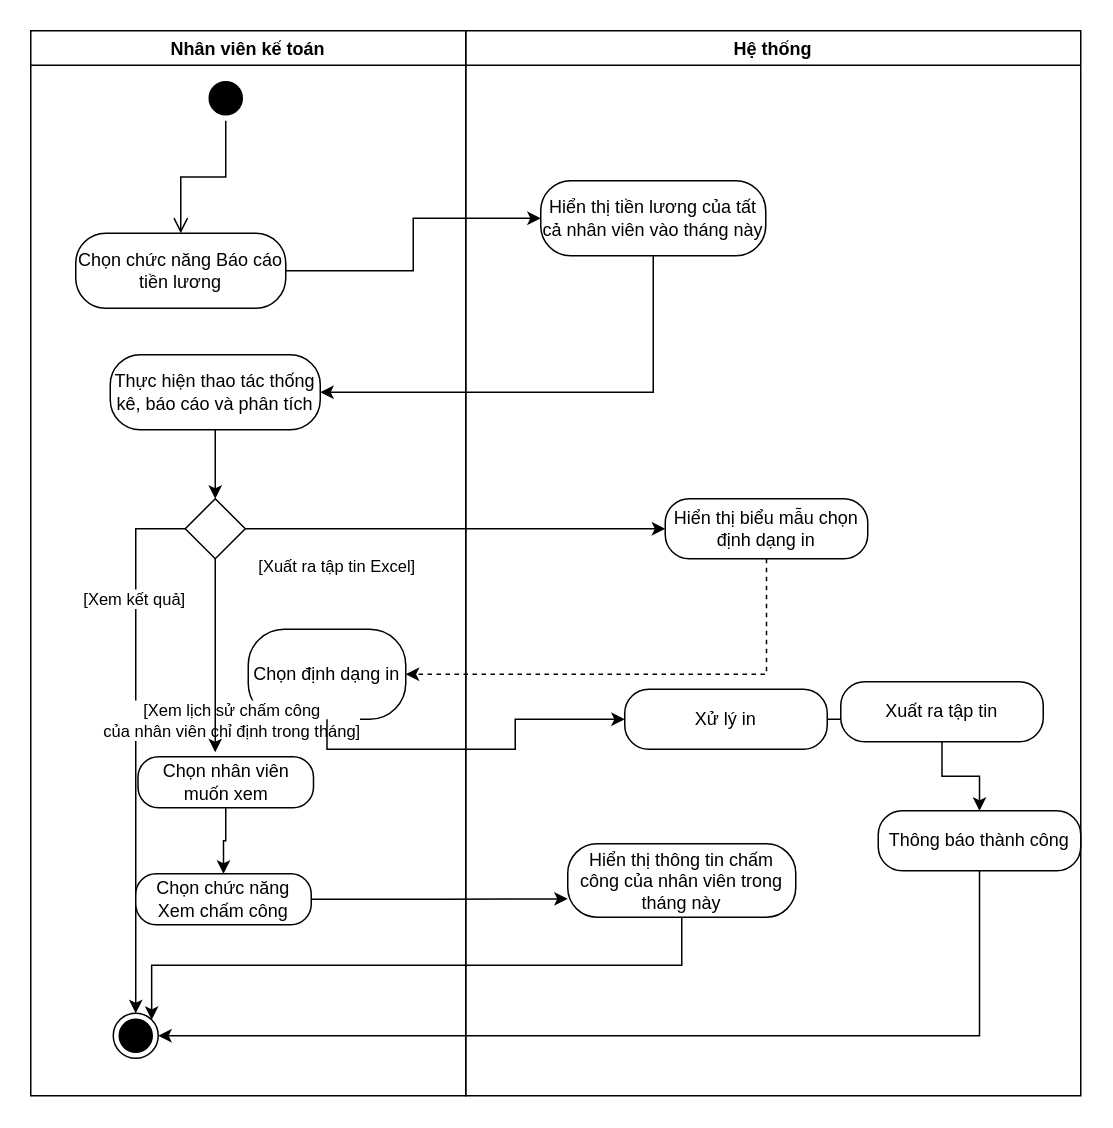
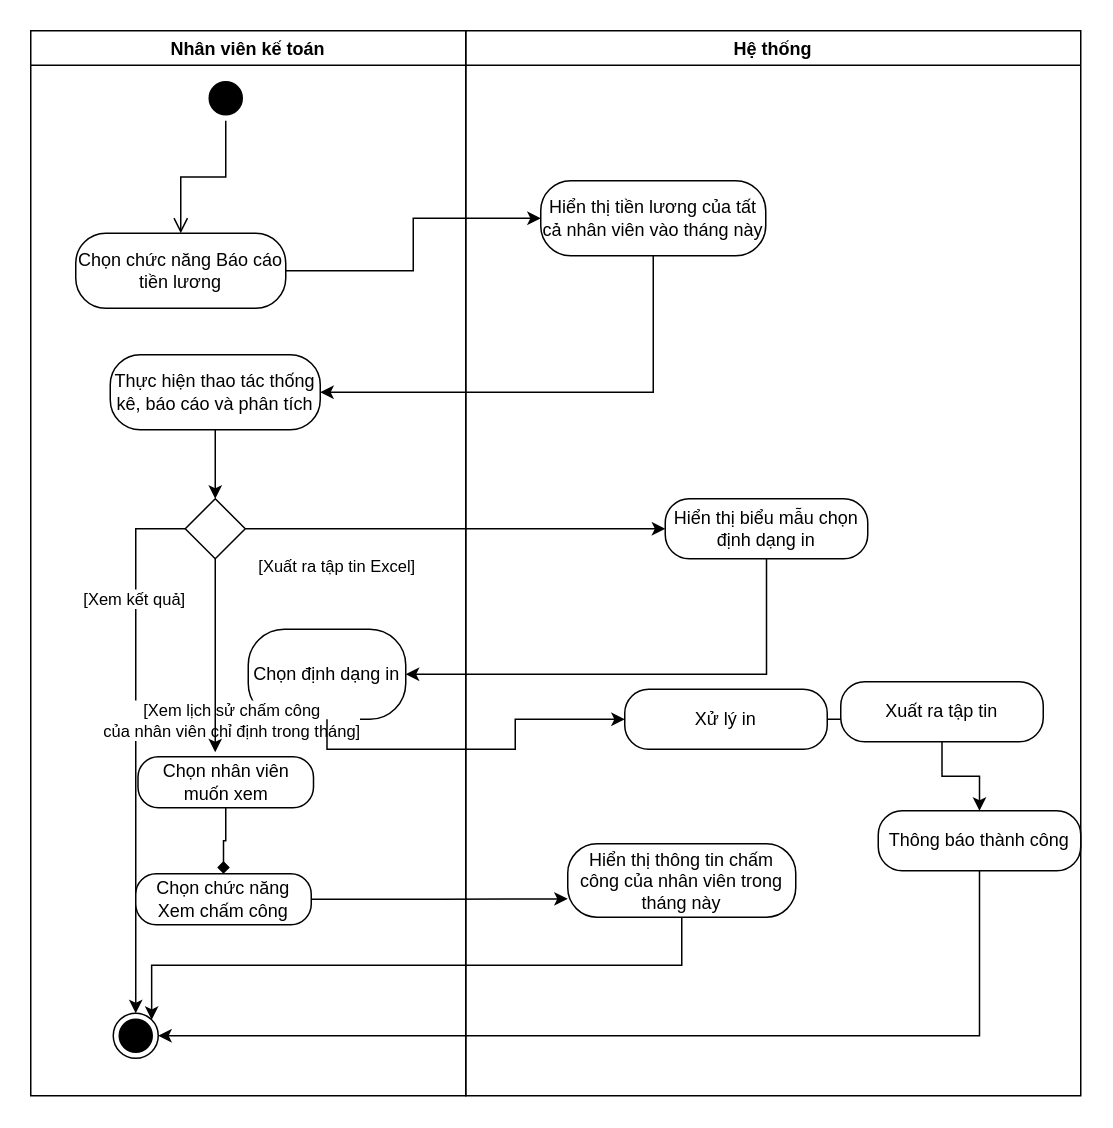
  <mxCell id="0" />
  <mxCell id="1" parent="0" />
  <mxCell id="2" value="Hệ thống" style="swimlane;startSize=23;" parent="1" vertex="1"><mxGeometry x="310" y="20" width="410" height="710" as="geometry" /></mxCell>
  <mxCell id="3" value="Hiển thị tiền lương của tất cả nhân viên vào tháng này" style="rounded=1;whiteSpace=wrap;html=1;arcSize=40;fontColor=#000000;fillColor=#FFFFFF;strokeColor=#000000;" parent="2" vertex="1"><mxGeometry x="50" y="100" width="150" height="50" as="geometry" /></mxCell>
  <mxCell id="4" value="Hiển thị biểu mẫu chọn định dạng in" style="rounded=1;whiteSpace=wrap;html=1;arcSize=40;fontColor=#000000;fillColor=#FFFFFF;strokeColor=#000000;" parent="2" vertex="1"><mxGeometry x="133" y="312" width="135" height="40" as="geometry" /></mxCell>
  <mxCell id="5" value="" style="edgeStyle=orthogonalEdgeStyle;rounded=0;orthogonalLoop=1;jettySize=auto;html=1;" parent="2" source="6" target="8" edge="1"><mxGeometry relative="1" as="geometry" /></mxCell>
  <mxCell id="6" value="Xử lý in" style="rounded=1;whiteSpace=wrap;html=1;arcSize=40;fontColor=#000000;fillColor=#FFFFFF;strokeColor=#000000;" parent="2" vertex="1"><mxGeometry x="106" y="439" width="135" height="40" as="geometry" /></mxCell>
  <mxCell id="7" value="" style="edgeStyle=orthogonalEdgeStyle;rounded=0;orthogonalLoop=1;jettySize=auto;html=1;" parent="2" source="8" target="9" edge="1"><mxGeometry relative="1" as="geometry" /></mxCell>
  <mxCell id="8" value="Xuất ra tập tin" style="rounded=1;whiteSpace=wrap;html=1;arcSize=40;fontColor=#000000;fillColor=#FFFFFF;strokeColor=#000000;" parent="2" vertex="1"><mxGeometry x="250" y="434" width="135" height="40" as="geometry" /></mxCell>
  <mxCell id="9" value="Thông báo thành công" style="rounded=1;whiteSpace=wrap;html=1;arcSize=40;fontColor=#000000;fillColor=#FFFFFF;strokeColor=#000000;" parent="2" vertex="1"><mxGeometry x="275" y="520" width="135" height="40" as="geometry" /></mxCell>
  <mxCell id="10" value="Hiển thị thông tin chấm công của nhân viên trong tháng này" style="rounded=1;whiteSpace=wrap;html=1;arcSize=40;fontColor=#000000;fillColor=#FFFFFF;strokeColor=#000000;" vertex="1" parent="2"><mxGeometry x="68" y="542" width="152" height="49" as="geometry" /></mxCell>
  <mxCell id="11" value="Nhân viên kế toán" style="swimlane;startSize=23;" parent="1" vertex="1"><mxGeometry x="20" y="20" width="290" height="710" as="geometry" /></mxCell>
  <mxCell id="12" value="Chọn chức năng Báo cáo tiền lương" style="rounded=1;whiteSpace=wrap;html=1;arcSize=40;fontColor=#000000;fillColor=#FFFFFF;strokeColor=#000000;" parent="11" vertex="1"><mxGeometry x="30" y="135" width="140" height="50" as="geometry" /></mxCell>
  <mxCell id="13" value="" style="ellipse;html=1;shape=startState;fillColor=#000000;strokeColor=#000000;" parent="11" vertex="1"><mxGeometry x="115" y="30" width="30" height="30" as="geometry" /></mxCell>
  <mxCell id="14" value="" style="edgeStyle=orthogonalEdgeStyle;html=1;verticalAlign=bottom;endArrow=open;endSize=8;strokeColor=#000000;rounded=0;entryX=0.5;entryY=0;entryDx=0;entryDy=0;" parent="11" source="13" target="12" edge="1"><mxGeometry relative="1" as="geometry"><mxPoint x="90" y="130" as="targetPoint" /></mxGeometry></mxCell>
  <mxCell id="15" style="edgeStyle=orthogonalEdgeStyle;rounded=0;orthogonalLoop=1;jettySize=auto;html=1;exitX=0.5;exitY=1;exitDx=0;exitDy=0;entryX=0.5;entryY=0;entryDx=0;entryDy=0;" parent="11" source="16" target="21" edge="1"><mxGeometry relative="1" as="geometry" /></mxCell>
  <mxCell id="16" value="Thực hiện thao tác thống kê, báo cáo và phân tích" style="rounded=1;whiteSpace=wrap;html=1;arcSize=40;fontColor=#000000;fillColor=#FFFFFF;strokeColor=#000000;" parent="11" vertex="1"><mxGeometry x="53" y="216" width="140" height="50" as="geometry" /></mxCell>
  <mxCell id="17" style="edgeStyle=orthogonalEdgeStyle;rounded=0;orthogonalLoop=1;jettySize=auto;html=1;exitX=0.5;exitY=1;exitDx=0;exitDy=0;" parent="11" source="16" target="16" edge="1"><mxGeometry relative="1" as="geometry" /></mxCell>
  <mxCell id="18" style="edgeStyle=orthogonalEdgeStyle;rounded=0;orthogonalLoop=1;jettySize=auto;html=1;exitX=0;exitY=0.5;exitDx=0;exitDy=0;entryX=0.5;entryY=0;entryDx=0;entryDy=0;" parent="11" source="21" target="22" edge="1"><mxGeometry relative="1" as="geometry"><mxPoint x="50" y="510" as="targetPoint" /><Array as="points"><mxPoint x="70" y="332" /><mxPoint x="70" y="649" /></Array></mxGeometry></mxCell>
  <mxCell id="19" value="[Xuất ra tập tin Excel]" style="edgeLabel;html=1;align=center;verticalAlign=middle;resizable=0;points=[];" parent="18" vertex="1" connectable="0"><mxGeometry x="-0.329" y="-3" relative="1" as="geometry"><mxPoint x="136" y="-62" as="offset" /></mxGeometry></mxCell>
  <mxCell id="20" value="[Xem kết quả]" style="edgeLabel;html=1;align=center;verticalAlign=middle;resizable=0;points=[];" parent="18" vertex="1" connectable="0"><mxGeometry x="-0.556" y="-2" relative="1" as="geometry"><mxPoint as="offset" /></mxGeometry></mxCell>
  <mxCell id="21" value="" style="rhombus;whiteSpace=wrap;html=1;" parent="11" vertex="1"><mxGeometry x="103" y="312" width="40" height="40" as="geometry" /></mxCell>
  <mxCell id="22" value="" style="ellipse;html=1;shape=endState;fillColor=#000000;strokeColor=#000000;fontSize=16;" parent="11" vertex="1"><mxGeometry x="55" y="655" width="30" height="30" as="geometry" /></mxCell>
  <mxCell id="23" value="Chọn định dạng in" style="rounded=1;whiteSpace=wrap;html=1;arcSize=40;fontColor=#000000;fillColor=#FFFFFF;strokeColor=#000000;" parent="11" vertex="1"><mxGeometry x="145" y="399" width="105" height="60" as="geometry" /></mxCell>
- <mxCell id="24" value="" style="edgeStyle=orthogonalEdgeStyle;rounded=0;orthogonalLoop=1;jettySize=auto;html=1;" edge="1" parent="11" source="25" target="28"><mxGeometry relative="1" as="geometry" /></mxCell>
+ <mxCell id="24" value="" style="edgeStyle=orthogonalEdgeStyle;rounded=0;orthogonalLoop=1;jettySize=auto;html=1;endArrow=diamond;" edge="1" parent="11" source="25" target="28"><mxGeometry relative="1" as="geometry" /></mxCell>
  <mxCell id="25" value="Chọn nhân viên muốn xem" style="rounded=1;whiteSpace=wrap;html=1;arcSize=40;fontColor=#000000;fillColor=#FFFFFF;strokeColor=#000000;" vertex="1" parent="11"><mxGeometry x="71.5" y="484" width="117" height="34" as="geometry" /></mxCell>
  <mxCell id="26" value="[Xem lịch sử chấm công&lt;div&gt;của nhân viên chỉ định trong tháng]&lt;/div&gt;" style="edgeLabel;html=1;align=center;verticalAlign=middle;resizable=0;points=[];" vertex="1" connectable="0" parent="11"><mxGeometry x="133" y="459" as="geometry" /></mxCell>
  <mxCell id="27" style="edgeStyle=orthogonalEdgeStyle;rounded=0;orthogonalLoop=1;jettySize=auto;html=1;exitX=0.5;exitY=1;exitDx=0;exitDy=0;entryX=0.44;entryY=-0.088;entryDx=0;entryDy=0;entryPerimeter=0;" edge="1" parent="11" source="21" target="25"><mxGeometry relative="1" as="geometry" /></mxCell>
  <mxCell id="28" value="Chọn chức năng Xem chấm công" style="rounded=1;whiteSpace=wrap;html=1;arcSize=40;fontColor=#000000;fillColor=#FFFFFF;strokeColor=#000000;" vertex="1" parent="11"><mxGeometry x="70" y="562" width="117" height="34" as="geometry" /></mxCell>
  <mxCell id="29" style="edgeStyle=orthogonalEdgeStyle;rounded=0;orthogonalLoop=1;jettySize=auto;html=1;exitX=1;exitY=0.5;exitDx=0;exitDy=0;" parent="1" source="12" target="3" edge="1"><mxGeometry relative="1" as="geometry" /></mxCell>
  <mxCell id="30" style="edgeStyle=orthogonalEdgeStyle;rounded=0;orthogonalLoop=1;jettySize=auto;html=1;exitX=1;exitY=0.5;exitDx=0;exitDy=0;entryX=0;entryY=0.5;entryDx=0;entryDy=0;" parent="1" source="21" target="4" edge="1"><mxGeometry relative="1" as="geometry" /></mxCell>
- <mxCell id="31" style="edgeStyle=orthogonalEdgeStyle;rounded=0;orthogonalLoop=1;jettySize=auto;html=1;exitX=0.5;exitY=1;exitDx=0;exitDy=0;entryX=1;entryY=0.5;entryDx=0;entryDy=0;dashed=1;" parent="1" source="4" target="23" edge="1"><mxGeometry relative="1" as="geometry" /></mxCell>
+ <mxCell id="31" style="edgeStyle=orthogonalEdgeStyle;rounded=0;orthogonalLoop=1;jettySize=auto;html=1;exitX=0.5;exitY=1;exitDx=0;exitDy=0;entryX=1;entryY=0.5;entryDx=0;entryDy=0;" parent="1" source="4" target="23" edge="1"><mxGeometry relative="1" as="geometry" /></mxCell>
  <mxCell id="32" style="edgeStyle=orthogonalEdgeStyle;rounded=0;orthogonalLoop=1;jettySize=auto;html=1;exitX=0.5;exitY=1;exitDx=0;exitDy=0;entryX=0;entryY=0.5;entryDx=0;entryDy=0;" parent="1" source="23" target="6" edge="1"><mxGeometry relative="1" as="geometry" /></mxCell>
  <mxCell id="33" style="edgeStyle=orthogonalEdgeStyle;rounded=0;orthogonalLoop=1;jettySize=auto;html=1;exitX=0.5;exitY=1;exitDx=0;exitDy=0;entryX=1;entryY=0.5;entryDx=0;entryDy=0;" edge="1" parent="1" source="3" target="16"><mxGeometry relative="1" as="geometry" /></mxCell>
  <mxCell id="34" style="edgeStyle=orthogonalEdgeStyle;rounded=0;orthogonalLoop=1;jettySize=auto;html=1;exitX=0.5;exitY=1;exitDx=0;exitDy=0;entryX=1;entryY=0.5;entryDx=0;entryDy=0;" edge="1" parent="1" source="9" target="22"><mxGeometry relative="1" as="geometry" /></mxCell>
  <mxCell id="35" style="edgeStyle=orthogonalEdgeStyle;rounded=0;orthogonalLoop=1;jettySize=auto;html=1;exitX=1;exitY=0.5;exitDx=0;exitDy=0;entryX=0;entryY=0.75;entryDx=0;entryDy=0;" edge="1" parent="1" source="28" target="10"><mxGeometry relative="1" as="geometry"><mxPoint x="388" y="599" as="targetPoint" /></mxGeometry></mxCell>
  <mxCell id="36" style="edgeStyle=orthogonalEdgeStyle;rounded=0;orthogonalLoop=1;jettySize=auto;html=1;exitX=0.5;exitY=1;exitDx=0;exitDy=0;entryX=1;entryY=0;entryDx=0;entryDy=0;" edge="1" parent="1" source="10" target="22"><mxGeometry relative="1" as="geometry" /></mxCell>
